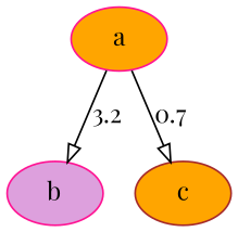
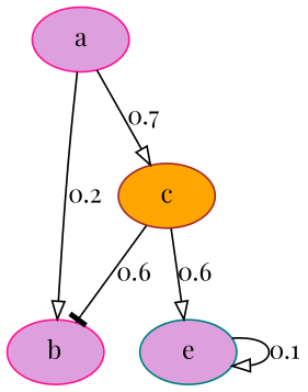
  digraph {
    fontname="Playfair Display"
    node [color=deeppink fillcolor=plum fontname="Playfair Display" style=filled]
    edge [arrowhead=onormal fontname="Playfair Display"]
    b
-   a [fillcolor=orange]
+   a
    c [color=brown fillcolor=orange]
-   a -> b [label=3.2]
+   e [color=teal]
+   a -> b [label=0.2]
    a -> c [label=0.7]
+   c -> b [arrowhead=tee label=0.6]
+   c -> e [label=0.6]
+   e -> e [label=0.1]
  }
